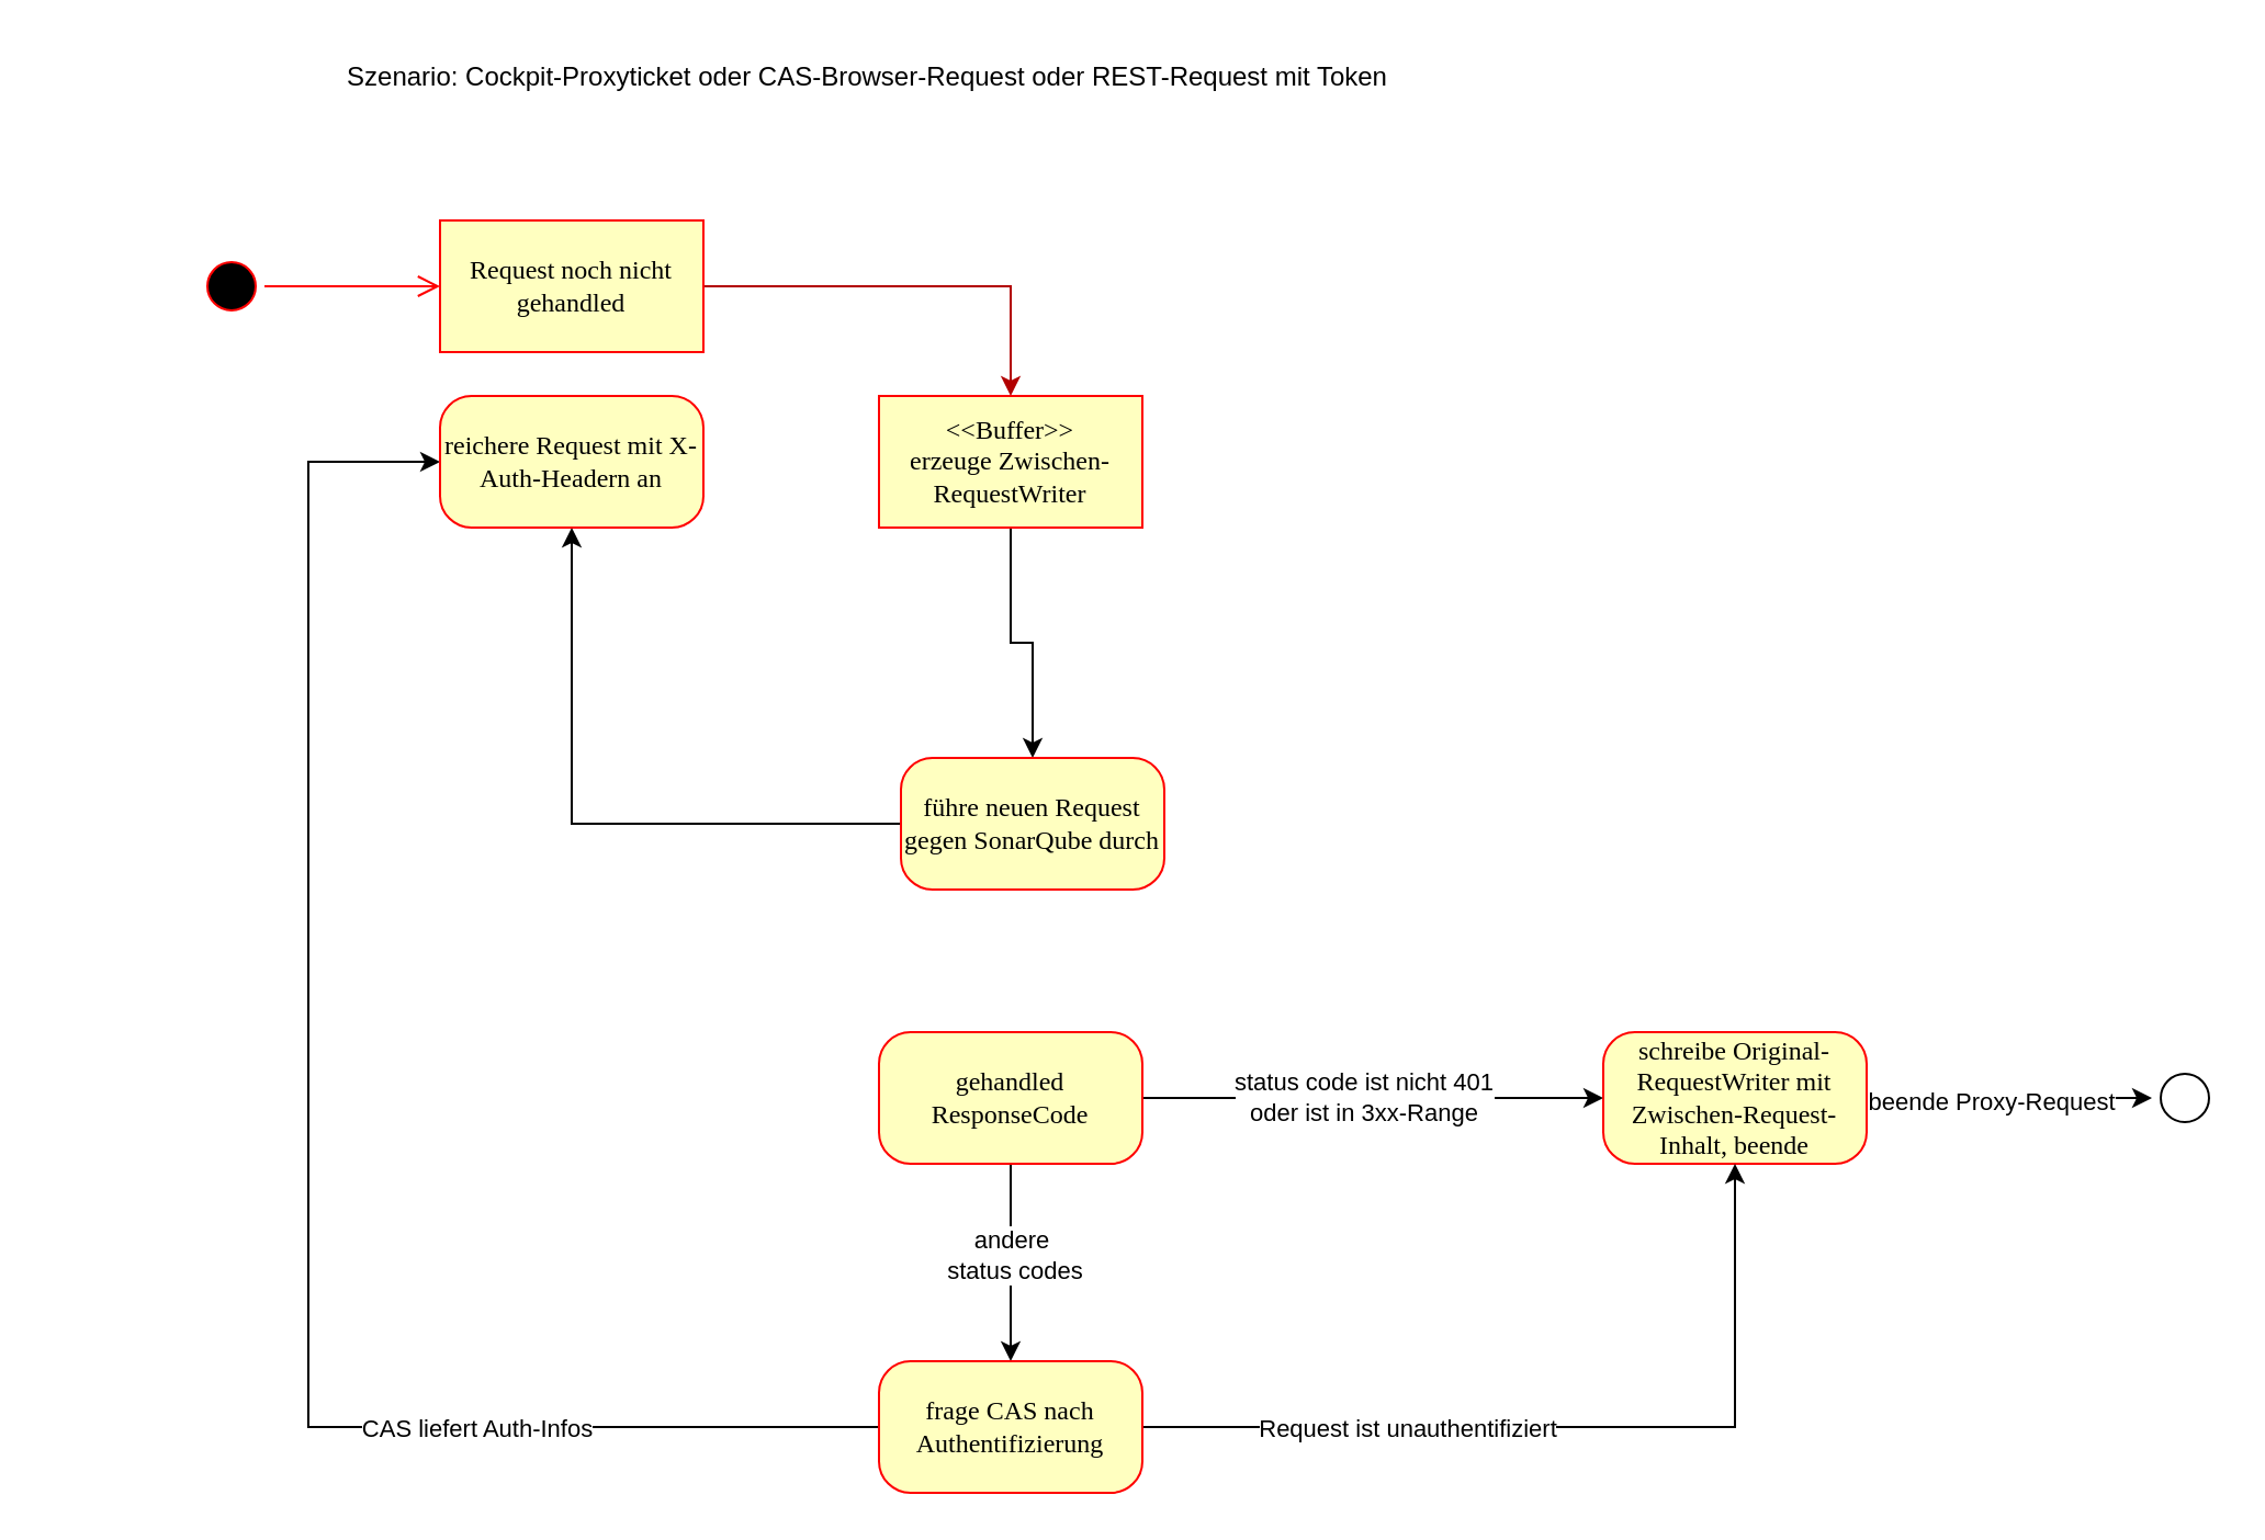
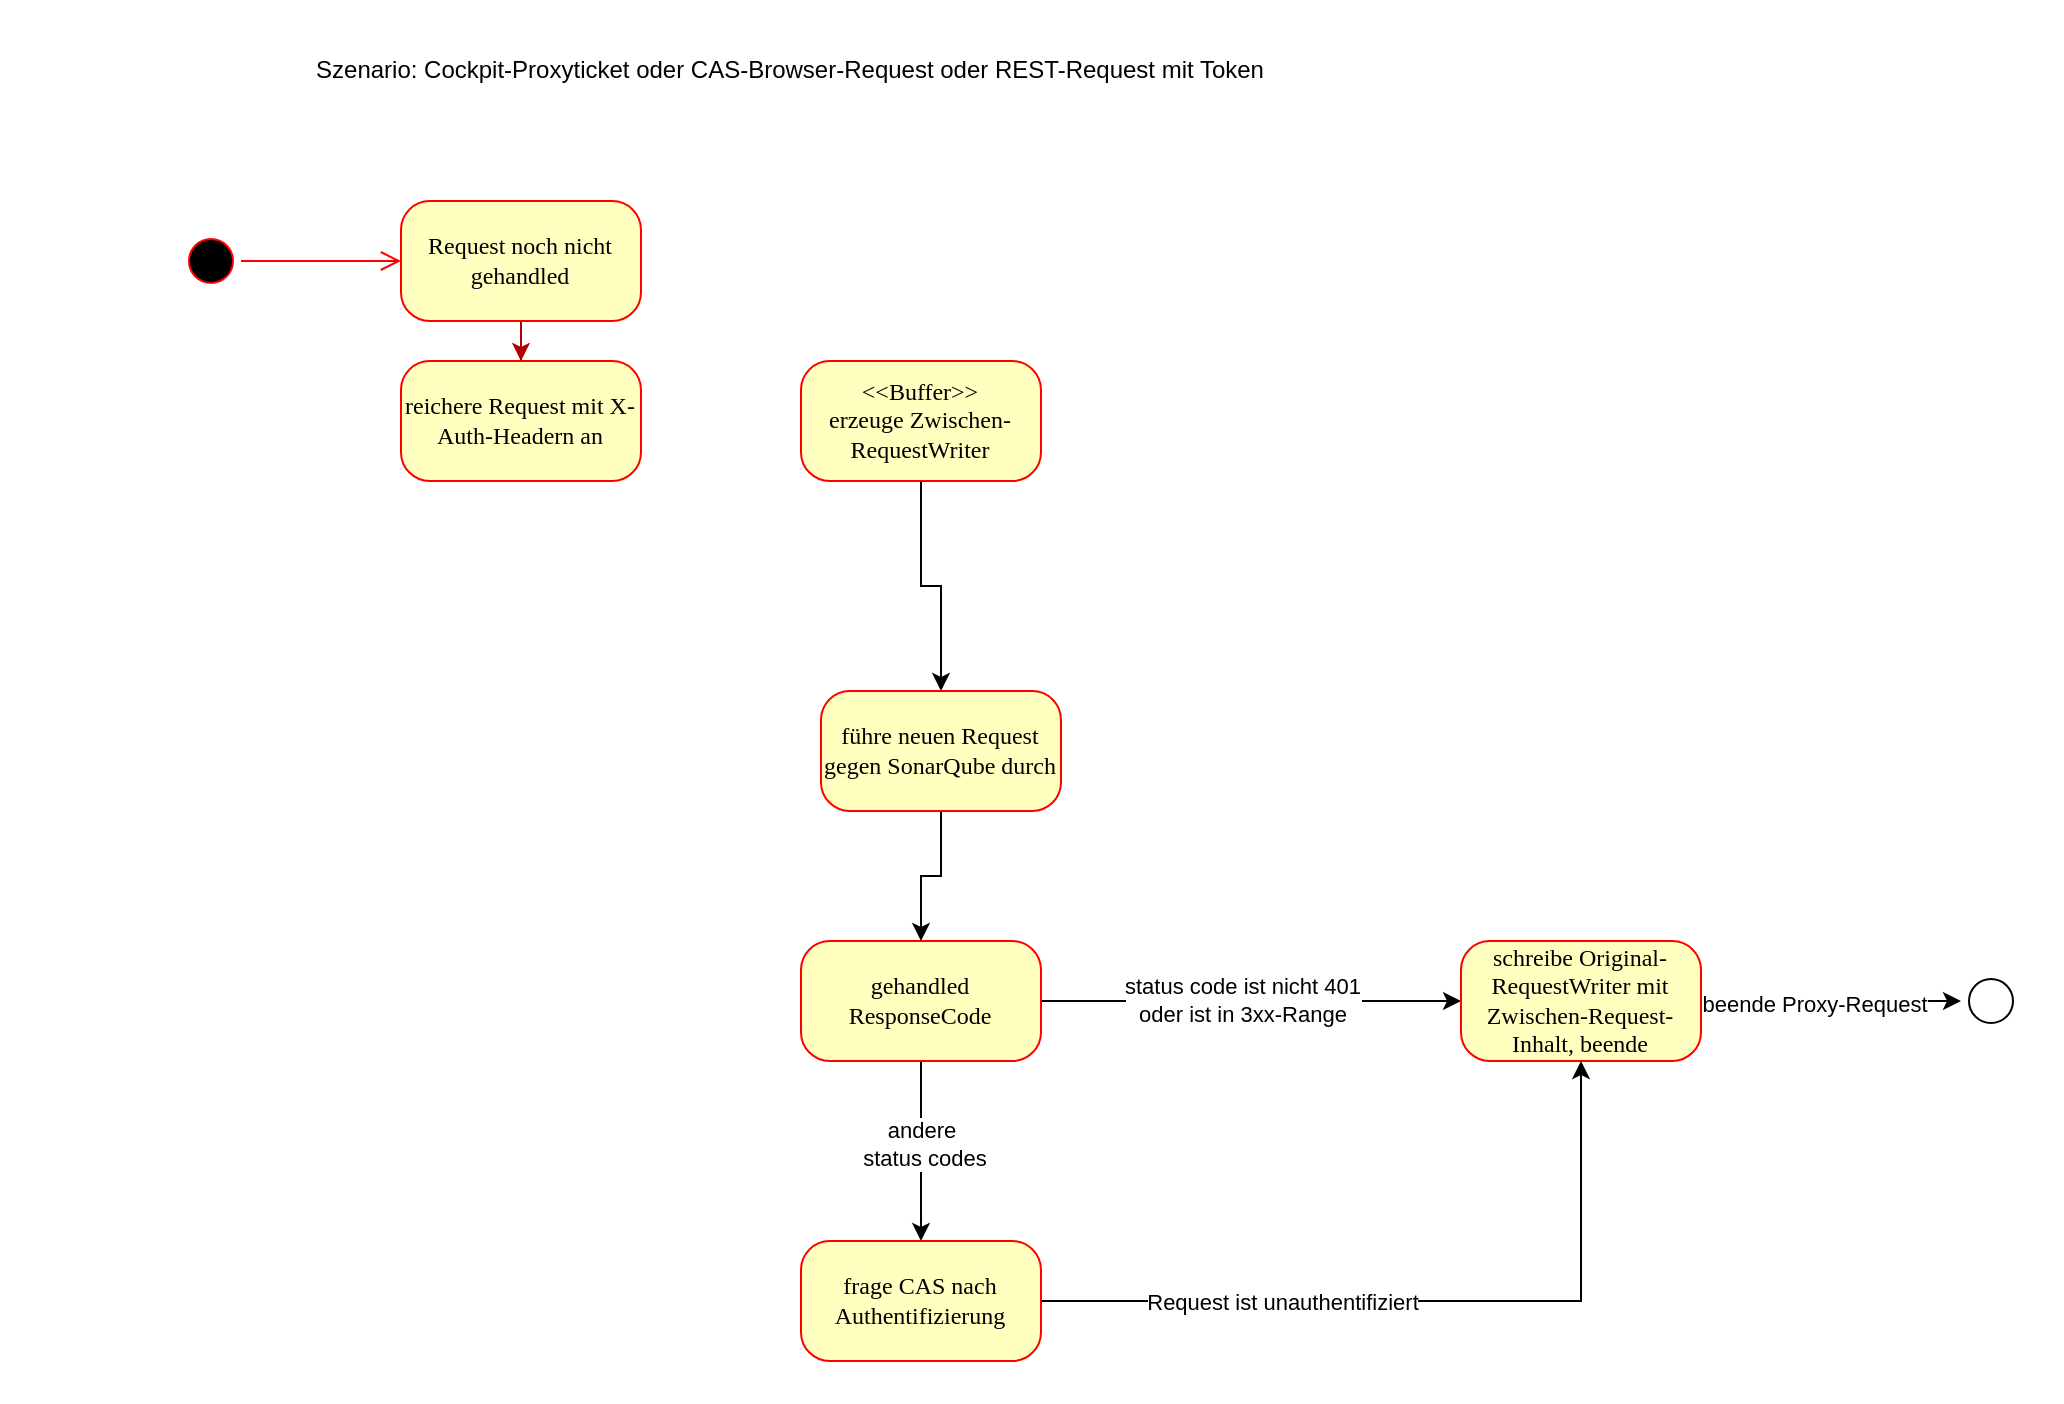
  <mxCell id="0" />
  <mxCell id="1" parent="0" />
  <mxCell id="2" value="" style="ellipse;html=1;shape=startState;fillColor=#000000;strokeColor=#ff0000;rounded=1;shadow=0;comic=0;labelBackgroundColor=none;fontFamily=Verdana;fontSize=12;fontColor=#000000;align=center;direction=south;" parent="1" vertex="1"><mxGeometry x="90" y="115" width="30" height="30" as="geometry" /></mxCell>
  <mxCell id="3" style="edgeStyle=orthogonalEdgeStyle;rounded=0;orthogonalLoop=1;jettySize=auto;html=1;" edge="1" parent="1" source="7" target="14"><mxGeometry relative="1" as="geometry" /></mxCell>
  <mxCell id="4" value="&lt;div&gt;status code ist nicht 401&lt;/div&gt;&lt;div&gt;oder ist in 3xx-Range&lt;/div&gt;" style="edgeLabel;html=1;align=center;verticalAlign=middle;resizable=0;points=[];" vertex="1" connectable="0" parent="3"><mxGeometry x="-0.05" y="1" relative="1" as="geometry"><mxPoint as="offset" /></mxGeometry></mxCell>
  <mxCell id="5" style="edgeStyle=orthogonalEdgeStyle;rounded=0;orthogonalLoop=1;jettySize=auto;html=1;" edge="1" parent="1" source="7" target="23"><mxGeometry relative="1" as="geometry" /></mxCell>
  <mxCell id="6" value="&lt;div&gt;andere&amp;nbsp;&lt;/div&gt;&lt;div&gt;status codes&lt;/div&gt;" style="edgeLabel;html=1;align=center;verticalAlign=middle;resizable=0;points=[];" vertex="1" connectable="0" parent="5"><mxGeometry x="-0.089" y="1" relative="1" as="geometry"><mxPoint as="offset" /></mxGeometry></mxCell>
  <mxCell id="7" value="gehandled ResponseCode" style="rounded=1;whiteSpace=wrap;html=1;arcSize=24;fillColor=#ffffc0;strokeColor=#ff0000;shadow=0;comic=0;labelBackgroundColor=none;fontFamily=Verdana;fontSize=12;fontColor=#000000;align=center;" parent="1" vertex="1"><mxGeometry x="400" y="470" width="120" height="60" as="geometry" /></mxCell>
- <mxCell id="8" style="edgeStyle=orthogonalEdgeStyle;rounded=0;orthogonalLoop=1;jettySize=auto;html=1;fillColor=#e51400;strokeColor=#B20000;" edge="1" parent="1" source="9" target="11"><mxGeometry relative="1" as="geometry" /></mxCell>
- <mxCell id="9" value="Request noch nicht gehandled" style="whiteSpace=wrap;html=1;arcSize=24;fillColor=#ffffc0;strokeColor=#ff0000;shadow=0;comic=0;labelBackgroundColor=none;fontFamily=Verdana;fontSize=12;fontColor=#000000;align=center;rounded=0;" parent="1" vertex="1"><mxGeometry x="200" y="100" width="120" height="60" as="geometry" /></mxCell>
+ <mxCell id="8" style="edgeStyle=orthogonalEdgeStyle;rounded=0;orthogonalLoop=1;jettySize=auto;html=1;fillColor=#e51400;strokeColor=#B20000;" edge="1" parent="1" source="9" target="24"><mxGeometry relative="1" as="geometry" /></mxCell>
+ <mxCell id="9" value="Request noch nicht gehandled" style="rounded=1;whiteSpace=wrap;html=1;arcSize=24;fillColor=#ffffc0;strokeColor=#ff0000;shadow=0;comic=0;labelBackgroundColor=none;fontFamily=Verdana;fontSize=12;fontColor=#000000;align=center;" parent="1" vertex="1"><mxGeometry x="200" y="100" width="120" height="60" as="geometry" /></mxCell>
  <mxCell id="10" style="edgeStyle=orthogonalEdgeStyle;rounded=0;orthogonalLoop=1;jettySize=auto;html=1;" edge="1" parent="1" source="11" target="16"><mxGeometry relative="1" as="geometry" /></mxCell>
- <mxCell id="11" value="&lt;div&gt;&amp;lt;&amp;lt;Buffer&amp;gt;&amp;gt;&lt;/div&gt;&lt;div&gt;erzeuge Zwischen-RequestWriter&lt;/div&gt;" style="whiteSpace=wrap;html=1;arcSize=24;fillColor=#ffffc0;strokeColor=#ff0000;shadow=0;comic=0;labelBackgroundColor=none;fontFamily=Verdana;fontSize=12;fontColor=#000000;align=center;rounded=0;" parent="1" vertex="1"><mxGeometry x="400" y="180" width="120" height="60" as="geometry" /></mxCell>
+ <mxCell id="11" value="&lt;div&gt;&amp;lt;&amp;lt;Buffer&amp;gt;&amp;gt;&lt;/div&gt;&lt;div&gt;erzeuge Zwischen-RequestWriter&lt;/div&gt;" style="rounded=1;whiteSpace=wrap;html=1;arcSize=24;fillColor=#ffffc0;strokeColor=#ff0000;shadow=0;comic=0;labelBackgroundColor=none;fontFamily=Verdana;fontSize=12;fontColor=#000000;align=center;" parent="1" vertex="1"><mxGeometry x="400" y="180" width="120" height="60" as="geometry" /></mxCell>
  <mxCell id="12" style="edgeStyle=orthogonalEdgeStyle;rounded=0;orthogonalLoop=1;jettySize=auto;html=1;" edge="1" parent="1" source="14" target="18"><mxGeometry relative="1" as="geometry" /></mxCell>
  <mxCell id="13" value="beende Proxy-Request" style="edgeLabel;html=1;align=center;verticalAlign=middle;resizable=0;points=[];" vertex="1" connectable="0" parent="12"><mxGeometry x="-0.14" y="-1" relative="1" as="geometry"><mxPoint as="offset" /></mxGeometry></mxCell>
  <mxCell id="14" value="schreibe Original-RequestWriter mit Zwischen-Request-Inhalt, beende" style="rounded=1;whiteSpace=wrap;html=1;arcSize=24;fillColor=#ffffc0;strokeColor=#ff0000;shadow=0;comic=0;labelBackgroundColor=none;fontFamily=Verdana;fontSize=12;fontColor=#000000;align=center;" parent="1" vertex="1"><mxGeometry x="730" y="470" width="120" height="60" as="geometry" /></mxCell>
- <mxCell id="15" style="edgeStyle=orthogonalEdgeStyle;rounded=0;orthogonalLoop=1;jettySize=auto;html=1;" edge="1" parent="1" source="16" target="24"><mxGeometry relative="1" as="geometry" /></mxCell>
+ <mxCell id="15" style="edgeStyle=orthogonalEdgeStyle;rounded=0;orthogonalLoop=1;jettySize=auto;html=1;" edge="1" parent="1" source="16" target="7"><mxGeometry relative="1" as="geometry" /></mxCell>
  <mxCell id="16" value="führe neuen Request gegen SonarQube durch" style="rounded=1;whiteSpace=wrap;html=1;arcSize=24;fillColor=#ffffc0;strokeColor=#ff0000;shadow=0;comic=0;labelBackgroundColor=none;fontFamily=Verdana;fontSize=12;fontColor=#000000;align=center;" parent="1" vertex="1"><mxGeometry x="410" y="345" width="120" height="60" as="geometry" /></mxCell>
  <mxCell id="17" style="edgeStyle=orthogonalEdgeStyle;html=1;labelBackgroundColor=none;endArrow=open;endSize=8;strokeColor=#ff0000;fontFamily=Verdana;fontSize=12;align=left;" parent="1" source="2" target="9" edge="1"><mxGeometry relative="1" as="geometry" /></mxCell>
  <mxCell id="18" value="" style="ellipse;html=1;shape=startState;rounded=1;shadow=0;comic=0;labelBackgroundColor=none;fontFamily=Verdana;fontSize=12;align=center;direction=south;" vertex="1" parent="1"><mxGeometry x="980" y="485" width="30" height="30" as="geometry" /></mxCell>
- <mxCell id="19" style="edgeStyle=orthogonalEdgeStyle;rounded=0;orthogonalLoop=1;jettySize=auto;html=1;entryX=0;entryY=0.5;entryDx=0;entryDy=0;" edge="1" parent="1" source="23" target="24"><mxGeometry relative="1" as="geometry"><Array as="points"><mxPoint x="140" y="650" /><mxPoint x="140" y="210" /></Array></mxGeometry></mxCell>
- <mxCell id="20" value="CAS liefert Auth-Infos" style="edgeLabel;html=1;align=center;verticalAlign=middle;resizable=0;points=[];" vertex="1" connectable="0" parent="19"><mxGeometry x="-0.515" relative="1" as="geometry"><mxPoint as="offset" /></mxGeometry></mxCell>
  <mxCell id="21" style="edgeStyle=orthogonalEdgeStyle;rounded=0;orthogonalLoop=1;jettySize=auto;html=1;entryX=0.5;entryY=1;entryDx=0;entryDy=0;" edge="1" parent="1" source="23" target="14"><mxGeometry relative="1" as="geometry" /></mxCell>
  <mxCell id="22" value="Request ist unauthentifiziert" style="edgeLabel;html=1;align=center;verticalAlign=middle;resizable=0;points=[];" vertex="1" connectable="0" parent="21"><mxGeometry x="-0.719" y="-2" relative="1" as="geometry"><mxPoint x="65" y="-2" as="offset" /></mxGeometry></mxCell>
  <mxCell id="23" value="frage CAS nach Authentifizierung" style="rounded=1;whiteSpace=wrap;html=1;arcSize=24;fillColor=#ffffc0;strokeColor=#ff0000;shadow=0;comic=0;labelBackgroundColor=none;fontFamily=Verdana;fontSize=12;fontColor=#000000;align=center;" vertex="1" parent="1"><mxGeometry x="400" y="620" width="120" height="60" as="geometry" /></mxCell>
  <mxCell id="24" value="reichere Request mit X-Auth-Headern an" style="rounded=1;whiteSpace=wrap;html=1;arcSize=24;fillColor=#ffffc0;strokeColor=#ff0000;shadow=0;comic=0;labelBackgroundColor=none;fontFamily=Verdana;fontSize=12;fontColor=#000000;align=center;" vertex="1" parent="1"><mxGeometry x="200" y="180" width="120" height="60" as="geometry" /></mxCell>
  <mxCell id="25" value="Szenario: Cockpit-Proxyticket oder CAS-Browser-Request oder REST-Request mit Token" style="text;html=1;align=center;verticalAlign=middle;whiteSpace=wrap;rounded=0;" vertex="1" parent="1"><mxGeometry x="20" y="20" width="750" height="30" as="geometry" /></mxCell>
